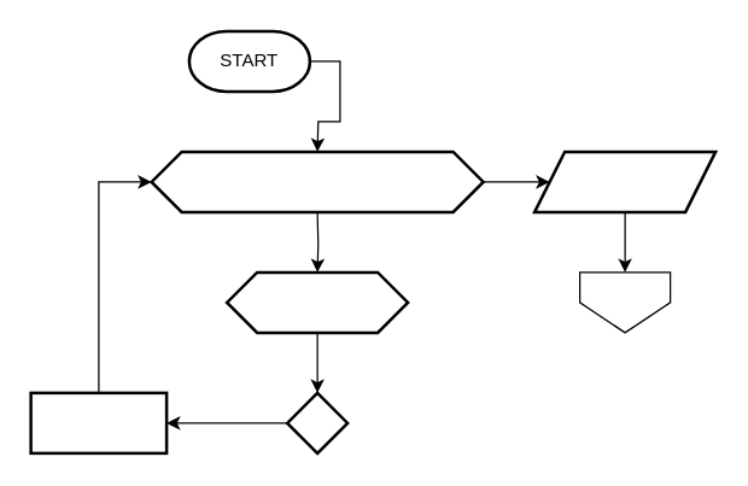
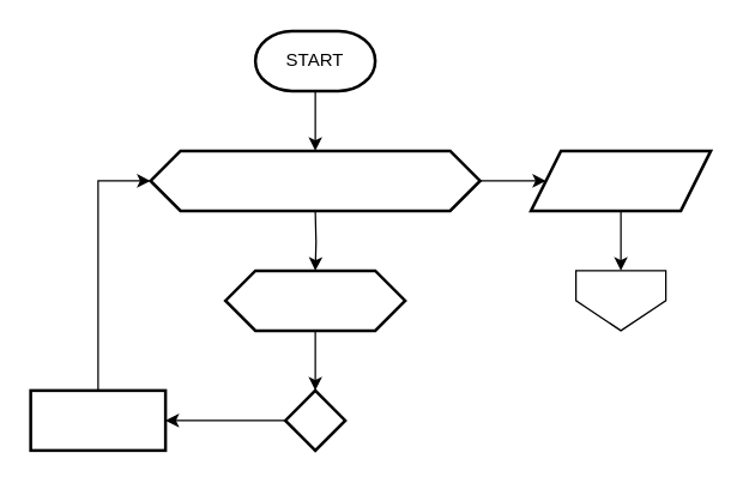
  <mxCell id="0" />
  <mxCell id="1" parent="0" />
  <mxCell id="2" value="" style="edgeStyle=orthogonalEdgeStyle;rounded=0;orthogonalLoop=1;jettySize=auto;html=1;" edge="1" parent="1" source="3"><mxGeometry relative="1" as="geometry"><mxPoint x="210" y="100" as="targetPoint" /></mxGeometry></mxCell>
- <mxCell id="3" value="START" style="strokeWidth=2;html=1;shape=mxgraph.flowchart.terminator;whiteSpace=wrap;" vertex="1" parent="1"><mxGeometry x="125" y="20" width="80" height="40" as="geometry" /></mxCell>
+ <mxCell id="3" value="START" style="strokeWidth=2;html=1;shape=mxgraph.flowchart.terminator;whiteSpace=wrap;" vertex="1" parent="1"><mxGeometry x="170" y="20" width="80" height="40" as="geometry" /></mxCell>
  <mxCell id="4" value="" style="edgeStyle=orthogonalEdgeStyle;rounded=0;orthogonalLoop=1;jettySize=auto;html=1;" edge="1" parent="1" target="8"><mxGeometry relative="1" as="geometry"><mxPoint x="210" y="140" as="sourcePoint" /></mxGeometry></mxCell>
  <mxCell id="5" value="" style="edgeStyle=orthogonalEdgeStyle;rounded=0;orthogonalLoop=1;jettySize=auto;html=1;" edge="1" parent="1" source="6" target="13"><mxGeometry relative="1" as="geometry" /></mxCell>
  <mxCell id="6" value="" style="shape=hexagon;perimeter=hexagonPerimeter2;whiteSpace=wrap;html=1;fixedSize=1;strokeWidth=2;" vertex="1" parent="1"><mxGeometry x="100" y="100" width="220" height="40" as="geometry" /></mxCell>
  <mxCell id="7" value="" style="edgeStyle=orthogonalEdgeStyle;rounded=0;orthogonalLoop=1;jettySize=auto;html=1;" edge="1" parent="1" source="8" target="10"><mxGeometry relative="1" as="geometry" /></mxCell>
  <mxCell id="8" value="" style="shape=hexagon;perimeter=hexagonPerimeter2;whiteSpace=wrap;html=1;fixedSize=1;strokeWidth=2;" vertex="1" parent="1"><mxGeometry x="150" y="180" width="120" height="40" as="geometry" /></mxCell>
  <mxCell id="9" value="" style="edgeStyle=orthogonalEdgeStyle;rounded=0;orthogonalLoop=1;jettySize=auto;html=1;entryX=1;entryY=0.5;entryDx=0;entryDy=0;" edge="1" parent="1" source="10" target="11"><mxGeometry relative="1" as="geometry"><mxPoint x="150" y="280" as="targetPoint" /><Array as="points" /></mxGeometry></mxCell>
  <mxCell id="10" value="" style="rhombus;whiteSpace=wrap;html=1;strokeWidth=2;" vertex="1" parent="1"><mxGeometry x="190" y="260" width="40" height="40" as="geometry" /></mxCell>
  <mxCell id="11" value="" style="whiteSpace=wrap;html=1;strokeWidth=2;" vertex="1" parent="1"><mxGeometry x="20" y="260" width="90" height="40" as="geometry" /></mxCell>
  <mxCell id="12" value="" style="endArrow=classic;html=1;rounded=0;exitX=0.5;exitY=0;exitDx=0;exitDy=0;entryX=0;entryY=0.5;entryDx=0;entryDy=0;" edge="1" parent="1" source="11" target="6"><mxGeometry width="50" height="50" relative="1" as="geometry"><mxPoint x="390" y="330" as="sourcePoint" /><mxPoint x="440" y="280" as="targetPoint" /><Array as="points"><mxPoint x="65" y="120" /></Array></mxGeometry></mxCell>
  <mxCell id="13" value="" style="shape=parallelogram;perimeter=parallelogramPerimeter;whiteSpace=wrap;html=1;fixedSize=1;strokeWidth=2;" vertex="1" parent="1"><mxGeometry x="354" y="100" width="120" height="40" as="geometry" /></mxCell>
  <mxCell id="14" value="" style="verticalLabelPosition=bottom;verticalAlign=top;html=1;shape=offPageConnector;rounded=0;size=0.5;" vertex="1" parent="1"><mxGeometry x="384" y="180" width="60" height="40" as="geometry" /></mxCell>
  <mxCell id="15" value="" style="endArrow=classic;html=1;rounded=0;exitX=0.5;exitY=1;exitDx=0;exitDy=0;entryX=0.5;entryY=0;entryDx=0;entryDy=0;" edge="1" parent="1" source="13" target="14"><mxGeometry width="50" height="50" relative="1" as="geometry"><mxPoint x="390" y="330" as="sourcePoint" /><mxPoint x="440" y="280" as="targetPoint" /></mxGeometry></mxCell>
